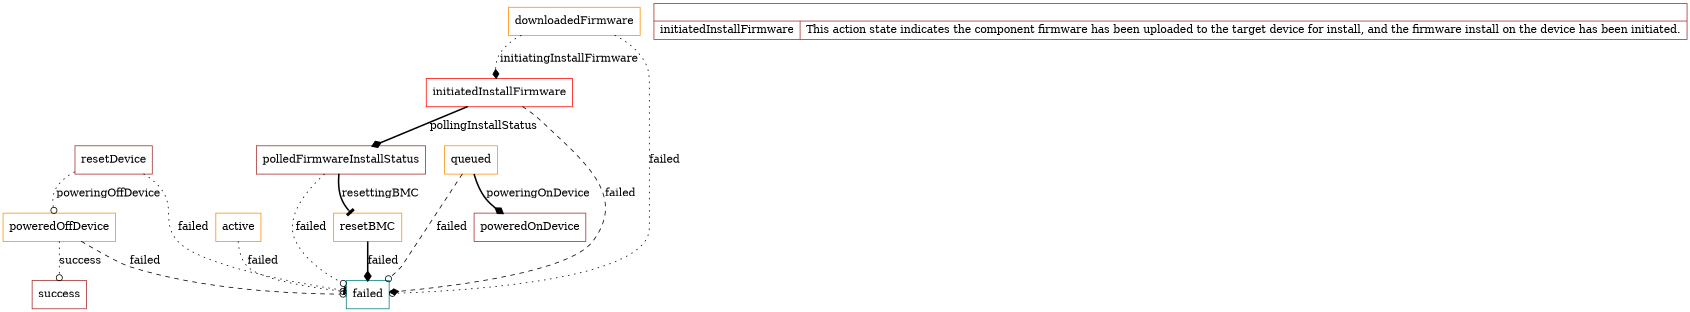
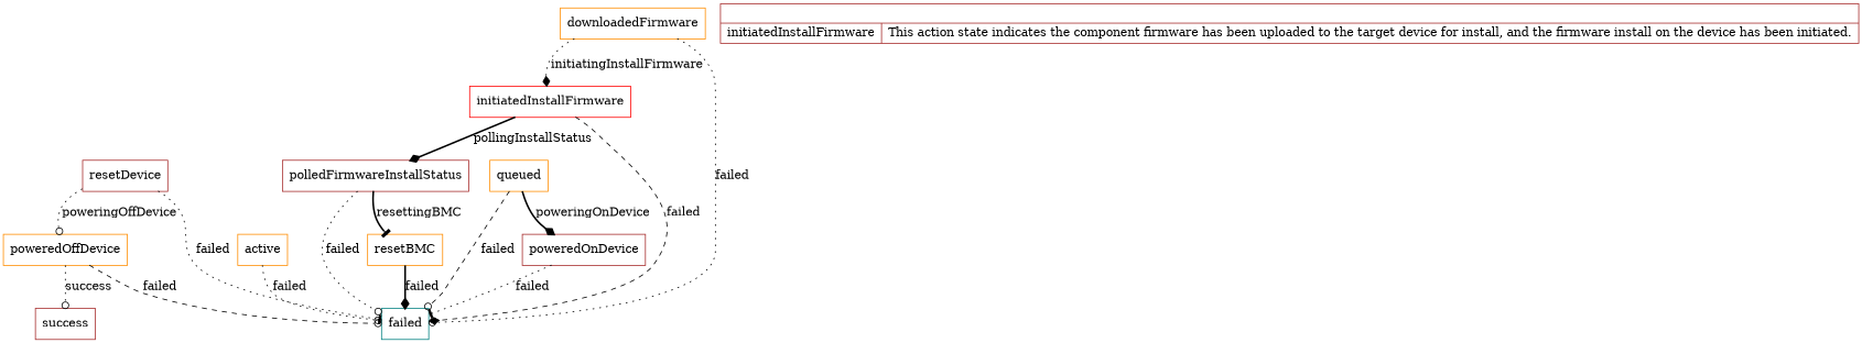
  digraph {
    rankdir=TB
    node [color=brown shape=record]
    edge [arrowhead=odot style=dotted]
    n1 [label="{ resetDevice }"]
    n2 [color=teal label="{ failed }"]
    n3 [color=darkorange label="{ poweredOffDevice }"]
    n4 [label="{ success }"]
    n5 [label="{  | {initiatedInstallFirmware\l | This action state indicates the component firmware has been uploaded to the target device for install, and the firmware install on the device has been initiated.\r} }"]
    n6 [label="{ poweredOnDevice }"]
    n7 [color=darkorange label="{ active }"]
    n8 [color=red label="{ initiatedInstallFirmware }"]
    n9 [label="{ polledFirmwareInstallStatus }"]
    n10 [color=darkorange label="{ resetBMC }"]
    n11 [color=darkorange label="{ downloadedFirmware }"]
    n12 [color=darkorange label="{ queued }"]
    n1 -> n2 [arrowhead=tee label=failed]
    n1 -> n3 [label=poweringOffDevice]
    n3 -> n2 [label=failed style=dashed]
    n3 -> n4 [label=success]
+   n6 -> n2 [arrowhead=tee label=failed]
    n7 -> n2 [label=failed]
    n8 -> n2 [arrowhead=diamond label=failed style=dashed]
    n8 -> n9 [arrowhead=diamond label=pollingInstallStatus style=bold]
    n9 -> n2 [label=failed]
    n9 -> n10 [arrowhead=tee label=resettingBMC style=bold]
    n10 -> n2 [arrowhead=diamond label=failed style=bold]
    n11 -> n2 [label=failed]
    n11 -> n8 [arrowhead=diamond label=initiatingInstallFirmware]
    n12 -> n2 [label=failed style=dashed]
    n12 -> n6 [arrowhead=diamond label=poweringOnDevice style=bold]
  }
